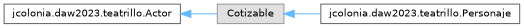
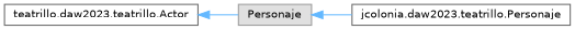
  digraph {
    rankdir=LR
    node [color=grey40 fillcolor=white fontname=Helvetica fontsize=10 shape=box style=filled]
    edge [color=steelblue1 dir=back fontname=Helvetica fontsize=10 labelfontname=Helvetica labelfontsize=10 style=solid]
-   n1 [height=0.2 label="jcolonia.daw2023.teatrillo.Actor" width=0.4]
-   n2 [color=grey60 fillcolor="#E0E0E0" height=0.2 label=Cotizable width=0.4]
+   n1 [height=0.2 label="teatrillo.daw2023.teatrillo.Actor" width=0.4]
+   n2 [color=grey60 fillcolor="#E0E0E0" height=0.2 label=Personaje width=0.4]
    n3 [height=0.2 label="jcolonia.daw2023.teatrillo.Personaje" width=0.4]
    n1 -> n2
    n2 -> n3
  }
